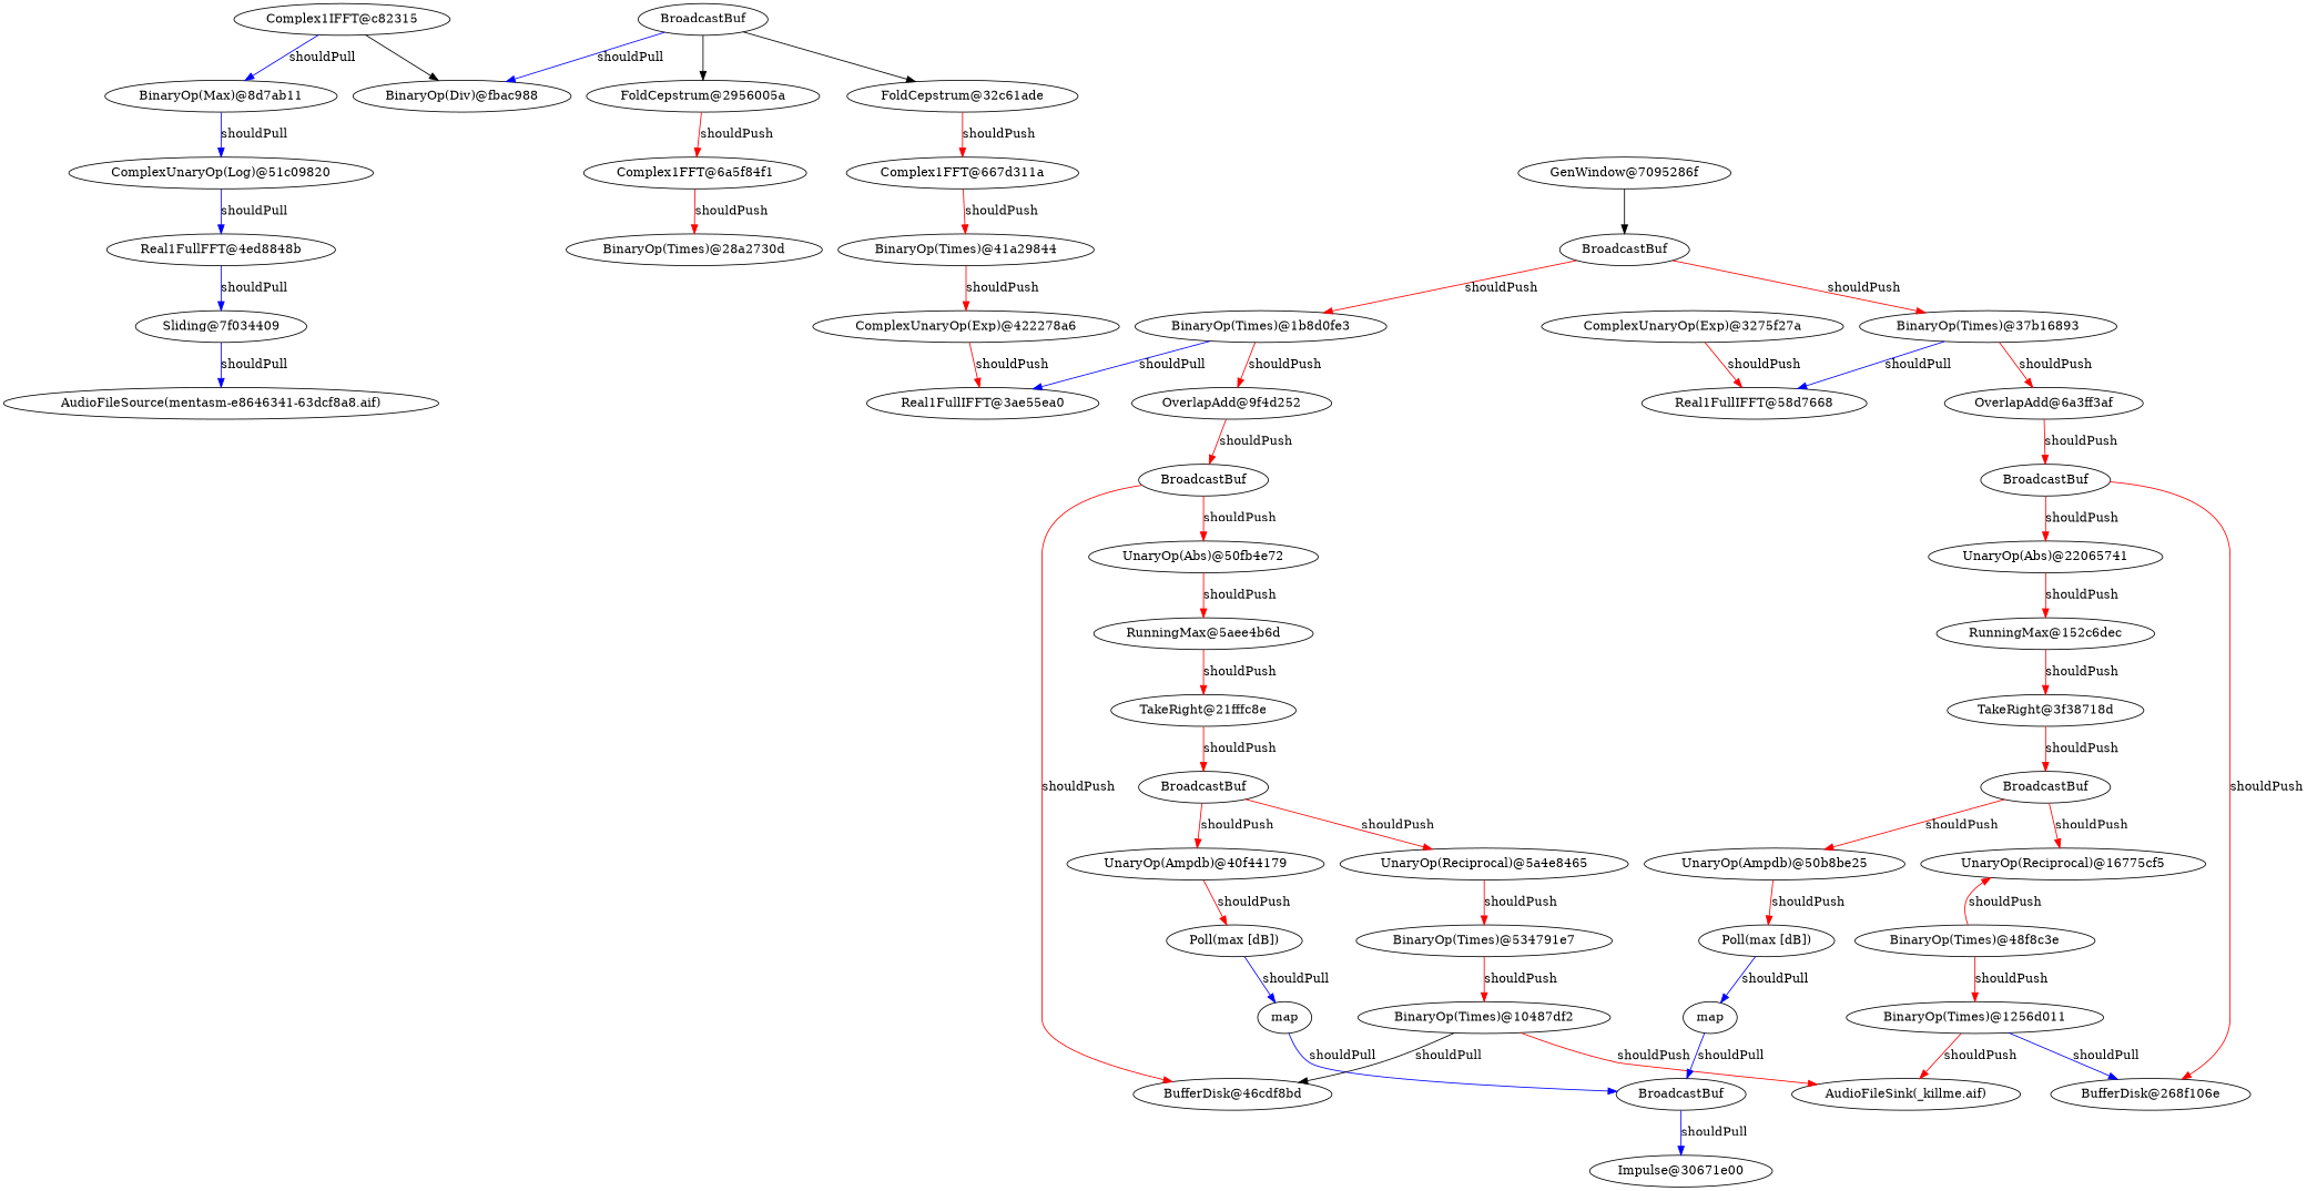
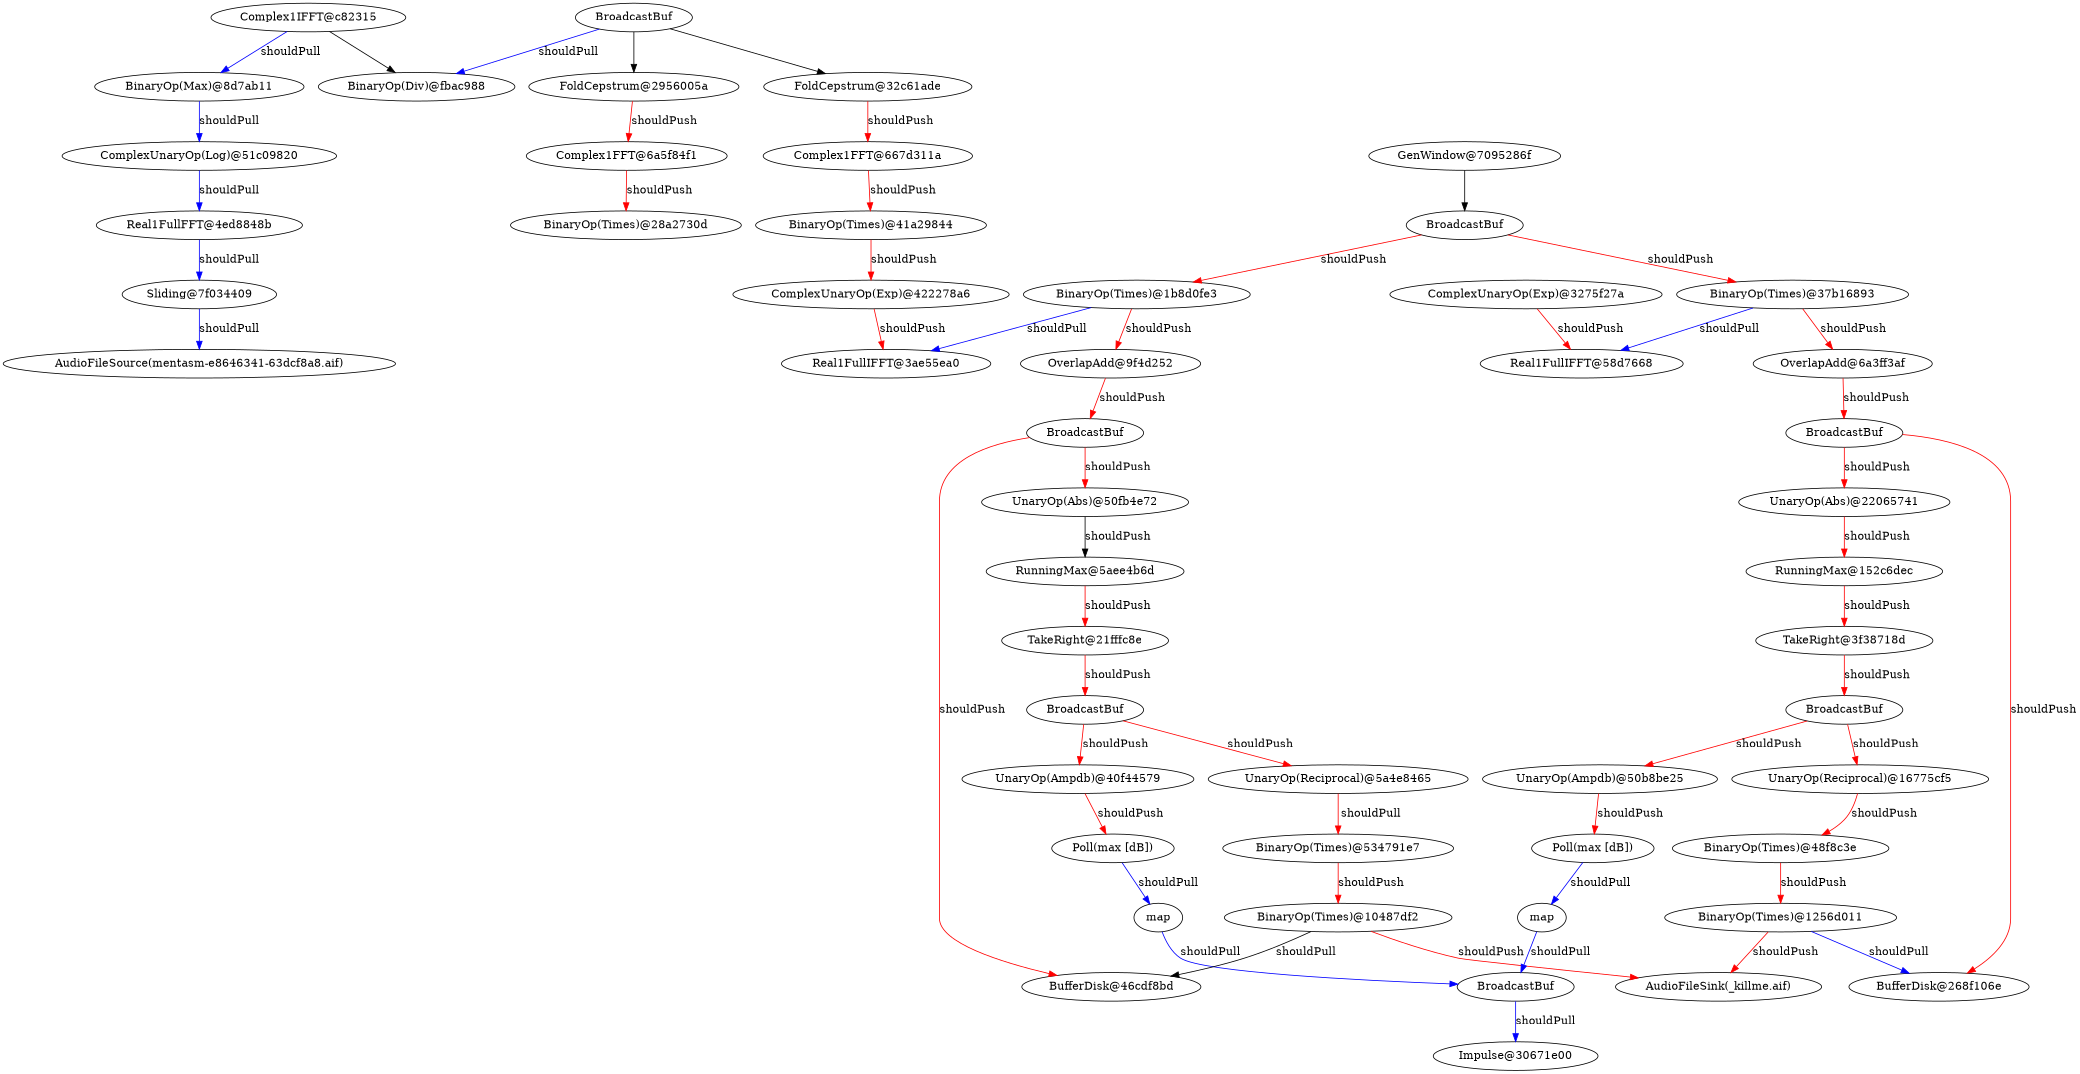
  digraph {
    edge [color=red]
    n1 [label=BroadcastBuf]
-   n2 [label="UnaryOp(Ampdb)@40f44179"]
+   n2 [label="UnaryOp(Ampdb)@40f44579"]
    n3 [label="UnaryOp(Reciprocal)@5a4e8465"]
    n4 [label="Poll(max [dB])"]
    n5 [label="BinaryOp(Times)@534791e7"]
    n6 [label=map]
    n7 [label=BroadcastBuf]
    n8 [label="Impulse@30671e00"]
    n9 [label="GenWindow@7095286f"]
    n10 [label=BroadcastBuf]
    n11 [label="BinaryOp(Times)@1b8d0fe3"]
    n12 [label="BinaryOp(Times)@37b16893"]
    n13 [label="BinaryOp(Times)@28a2730d"]
    n14 [label="ComplexUnaryOp(Exp)@3275f27a"]
    n15 [label="Real1FullIFFT@58d7668"]
    n16 [label="FoldCepstrum@32c61ade"]
    n17 [label="Complex1FFT@667d311a"]
    n18 [label="BinaryOp(Times)@41a29844"]
    n19 [label="UnaryOp(Abs)@50fb4e72"]
    n20 [label="RunningMax@5aee4b6d"]
    n21 [label="TakeRight@21fffc8e"]
    n22 [label="OverlapAdd@9f4d252"]
    n23 [label=BroadcastBuf]
    n24 [label="BufferDisk@46cdf8bd"]
    n25 [label="Real1FullIFFT@3ae55ea0"]
    n26 [label="RunningMax@152c6dec"]
    n27 [label="TakeRight@3f38718d"]
    n28 [label=BroadcastBuf]
    n29 [label="BinaryOp(Max)@8d7ab11"]
    n30 [label="ComplexUnaryOp(Log)@51c09820"]
    n31 [label="Real1FullFFT@4ed8848b"]
    n32 [label="AudioFileSource(mentasm-e8646341-63dcf8a8.aif)"]
    n33 [label="Complex1IFFT@c82315"]
    n34 [label="BinaryOp(Div)@fbac988"]
    n35 [label="BinaryOp(Times)@10487df2"]
    n36 [label="AudioFileSink(_killme.aif)"]
    n37 [label="ComplexUnaryOp(Exp)@422278a6"]
    n38 [label="Poll(max [dB])"]
    n39 [label=map]
    n40 [label="BufferDisk@268f106e"]
    n41 [label="BinaryOp(Times)@1256d011"]
    n42 [label="Sliding@7f034409"]
    n43 [label="UnaryOp(Ampdb)@50b8be25"]
    n44 [label="BinaryOp(Times)@48f8c3e"]
    n45 [label="Complex1FFT@6a5f84f1"]
    n46 [label=BroadcastBuf]
    n47 [label="UnaryOp(Abs)@22065741"]
    n48 [label="FoldCepstrum@2956005a"]
    n49 [label="UnaryOp(Reciprocal)@16775cf5"]
    n50 [label="OverlapAdd@6a3ff3af"]
    n51 [label=BroadcastBuf]
    n1 -> n2 [label=shouldPush]
    n1 -> n3 [label=shouldPush]
    n2 -> n4 [label=shouldPush]
-   n3 -> n5 [label=shouldPush]
+   n3 -> n5 [label=shouldPull]
    n4 -> n6 [color=blue label=shouldPull]
    n5 -> n35 [label=shouldPush]
    n6 -> n7 [color=blue label=shouldPull]
    n7 -> n8 [color=blue label=shouldPull]
    n9 -> n10 [color=""]
    n10 -> n11 [label=shouldPush]
    n10 -> n12 [label=shouldPush]
    n11 -> n22 [label=shouldPush]
    n11 -> n25 [color=blue label=shouldPull]
    n12 -> n15 [color=blue label=shouldPull]
    n12 -> n50 [label=shouldPush]
    n14 -> n15 [label=shouldPush]
    n16 -> n17 [label=shouldPush]
    n17 -> n18 [label=shouldPush]
    n18 -> n37 [label=shouldPush]
-   n19 -> n20 [label=shouldPush]
+   n19 -> n20 [color=black label=shouldPush]
    n20 -> n21 [label=shouldPush]
    n21 -> n1 [label=shouldPush]
    n22 -> n23 [label=shouldPush]
    n23 -> n19 [label=shouldPush]
    n23 -> n24 [label=shouldPush]
    n26 -> n27 [label=shouldPush]
    n27 -> n28 [label=shouldPush]
    n28 -> n43 [label=shouldPush]
    n28 -> n49 [label=shouldPush]
    n29 -> n30 [color=blue label=shouldPull]
    n30 -> n31 [color=blue label=shouldPull]
    n31 -> n42 [color=blue label=shouldPull]
    n33 -> n29 [color=blue label=shouldPull]
    n33 -> n34 [color=""]
    n35 -> n24 [color=black label=shouldPull]
    n35 -> n36 [label=shouldPush]
    n37 -> n25 [label=shouldPush]
    n38 -> n39 [color=blue label=shouldPull]
    n39 -> n7 [color=blue label=shouldPull]
    n41 -> n36 [label=shouldPush]
    n41 -> n40 [color=blue label=shouldPull]
    n42 -> n32 [color=blue label=shouldPull]
    n43 -> n38 [label=shouldPush]
    n44 -> n41 [label=shouldPush]
    n45 -> n13 [label=shouldPush]
    n46 -> n40 [label=shouldPush]
    n46 -> n47 [label=shouldPush]
    n47 -> n26 [label=shouldPush]
    n48 -> n45 [label=shouldPush]
-   n44 -> n49 [label=shouldPush]
+   n49 -> n44 [label=shouldPush]
    n50 -> n46 [label=shouldPush]
    n51 -> n16 [color=""]
    n51 -> n34 [color=blue label=shouldPull]
    n51 -> n48 [color=""]
  }
